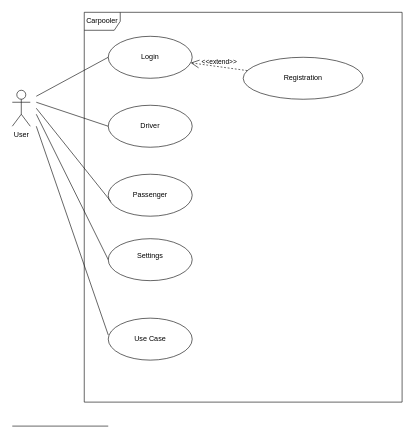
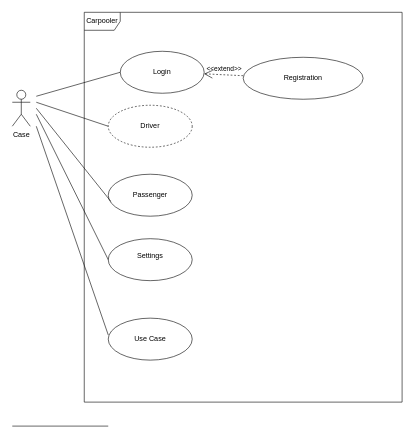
  <mxCell id="0" />
  <mxCell id="1" parent="0" />
  <mxCell id="2" value="Carpooler" style="shape=umlFrame;whiteSpace=wrap;html=1;" vertex="1" parent="1"><mxGeometry x="140" y="20" width="530" height="650" as="geometry" /></mxCell>
- <mxCell id="3" value="User" style="shape=umlActor;html=1;verticalLabelPosition=bottom;verticalAlign=top;align=center;" vertex="1" parent="1"><mxGeometry x="20" y="150" width="30" height="60" as="geometry" /></mxCell>
- <mxCell id="4" value="Login" style="ellipse;whiteSpace=wrap;html=1;" vertex="1" parent="1"><mxGeometry x="180" y="60" width="140" height="70" as="geometry" /></mxCell>
- <mxCell id="5" value="Driver" style="ellipse;whiteSpace=wrap;html=1;" vertex="1" parent="1"><mxGeometry x="180" y="175" width="140" height="70" as="geometry" /></mxCell>
+ <mxCell id="3" value="Case" style="shape=umlActor;html=1;verticalLabelPosition=bottom;verticalAlign=top;align=center;" vertex="1" parent="1"><mxGeometry x="20" y="150" width="30" height="60" as="geometry" /></mxCell>
+ <mxCell id="4" value="Login" style="ellipse;whiteSpace=wrap;html=1;" vertex="1" parent="1"><mxGeometry x="200" y="85" width="140" height="70" as="geometry" /></mxCell>
+ <mxCell id="5" value="Driver" style="ellipse;whiteSpace=wrap;html=1;dashed=1;" vertex="1" parent="1"><mxGeometry x="180" y="175" width="140" height="70" as="geometry" /></mxCell>
  <mxCell id="6" value="Passenger" style="ellipse;whiteSpace=wrap;html=1;" vertex="1" parent="1"><mxGeometry x="180" y="290" width="140" height="70" as="geometry" /></mxCell>
  <mxCell id="7" value="" style="edgeStyle=none;html=1;endArrow=none;verticalAlign=bottom;entryX=0;entryY=0.5;entryDx=0;entryDy=0;" edge="1" parent="1" target="4"><mxGeometry width="160" relative="1" as="geometry"><mxPoint x="60" y="160" as="sourcePoint" /><mxPoint x="170" y="690" as="targetPoint" /></mxGeometry></mxCell>
  <mxCell id="8" value="" style="edgeStyle=none;html=1;endArrow=none;verticalAlign=bottom;entryX=0;entryY=0.5;entryDx=0;entryDy=0;" edge="1" parent="1" target="5"><mxGeometry width="160" relative="1" as="geometry"><mxPoint x="60" y="170" as="sourcePoint" /><mxPoint x="170" y="710" as="targetPoint" /></mxGeometry></mxCell>
  <mxCell id="9" value="" style="edgeStyle=none;html=1;endArrow=none;verticalAlign=bottom;entryX=0.029;entryY=0.643;entryDx=0;entryDy=0;entryPerimeter=0;" edge="1" parent="1" target="6"><mxGeometry width="160" relative="1" as="geometry"><mxPoint x="60" y="180" as="sourcePoint" /><mxPoint x="170" y="690" as="targetPoint" /></mxGeometry></mxCell>
  <mxCell id="10" value="&lt;div&gt;Settings&lt;/div&gt;&lt;div&gt;&lt;br&gt;&lt;/div&gt;" style="ellipse;whiteSpace=wrap;html=1;" vertex="1" parent="1"><mxGeometry x="180" y="397.5" width="140" height="70" as="geometry" /></mxCell>
  <mxCell id="11" value="" style="edgeStyle=none;html=1;endArrow=none;verticalAlign=bottom;" edge="1" parent="1"><mxGeometry width="160" relative="1" as="geometry"><mxPoint x="60" y="210" as="sourcePoint" /><mxPoint x="180" y="558" as="targetPoint" /></mxGeometry></mxCell>
  <mxCell id="12" value="" style="edgeStyle=none;html=1;endArrow=none;verticalAlign=bottom;entryX=0;entryY=0.5;entryDx=0;entryDy=0;" edge="1" parent="1" target="10"><mxGeometry width="160" relative="1" as="geometry"><mxPoint x="60" y="190" as="sourcePoint" /><mxPoint x="180" y="710" as="targetPoint" /></mxGeometry></mxCell>
  <mxCell id="13" value="" style="edgeStyle=none;html=1;endArrow=none;verticalAlign=bottom;" edge="1" parent="1"><mxGeometry width="160" relative="1" as="geometry"><mxPoint x="20" y="710" as="sourcePoint" /><mxPoint x="180" y="710" as="targetPoint" /></mxGeometry></mxCell>
  <mxCell id="14" value="Registration" style="ellipse;whiteSpace=wrap;html=1;" vertex="1" parent="1"><mxGeometry x="405" y="95" width="200" height="70" as="geometry" /></mxCell>
  <mxCell id="15" value="&amp;lt;&amp;lt;extend&amp;gt;&amp;gt;" style="edgeStyle=none;html=1;startArrow=open;endArrow=none;startSize=12;verticalAlign=bottom;dashed=1;labelBackgroundColor=none;" edge="1" parent="1" source="4" target="14"><mxGeometry width="160" relative="1" as="geometry"><mxPoint x="20" y="730" as="sourcePoint" /><mxPoint x="180" y="730" as="targetPoint" /></mxGeometry></mxCell>
  <mxCell id="16" value="Use Case" style="ellipse;whiteSpace=wrap;html=1;" vertex="1" parent="1"><mxGeometry x="180" y="530" width="140" height="70" as="geometry" /></mxCell>
